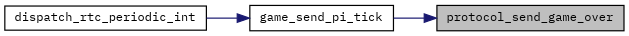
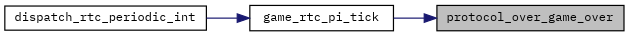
  digraph {
    fontname="IBM Plex Mono"
    rankdir=RL
    node [color=black fillcolor=white fontname="IBM Plex Mono" fontsize=10 shape=record style=filled]
    edge [color=midnightblue dir=back fontname="IBM Plex Mono" fontsize=10 labelfontname=Helvetica labelfontsize=10 style=solid]
-   n1 [fillcolor=grey75 fontcolor=black height=0.2 label=protocol_send_game_over width=0.4]
-   n2 [height=0.2 label=game_send_pi_tick width=0.4]
+   n1 [fillcolor=grey75 fontcolor=black height=0.2 label=protocol_over_game_over width=0.4]
+   n2 [height=0.2 label=game_rtc_pi_tick width=0.4]
    n3 [height=0.2 label=dispatch_rtc_periodic_int width=0.4]
    n1 -> n2
    n2 -> n3
  }
